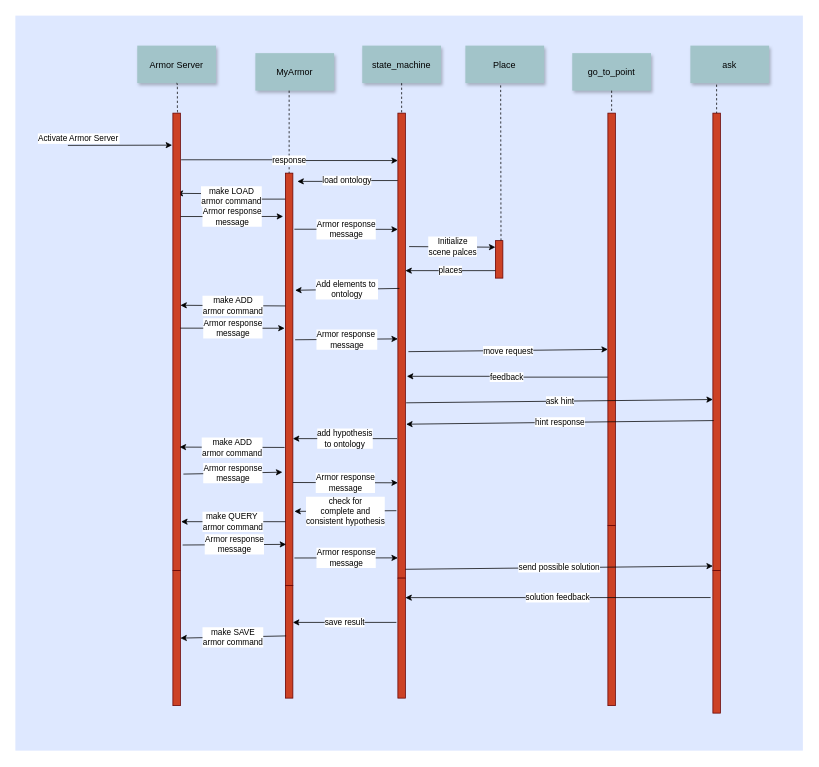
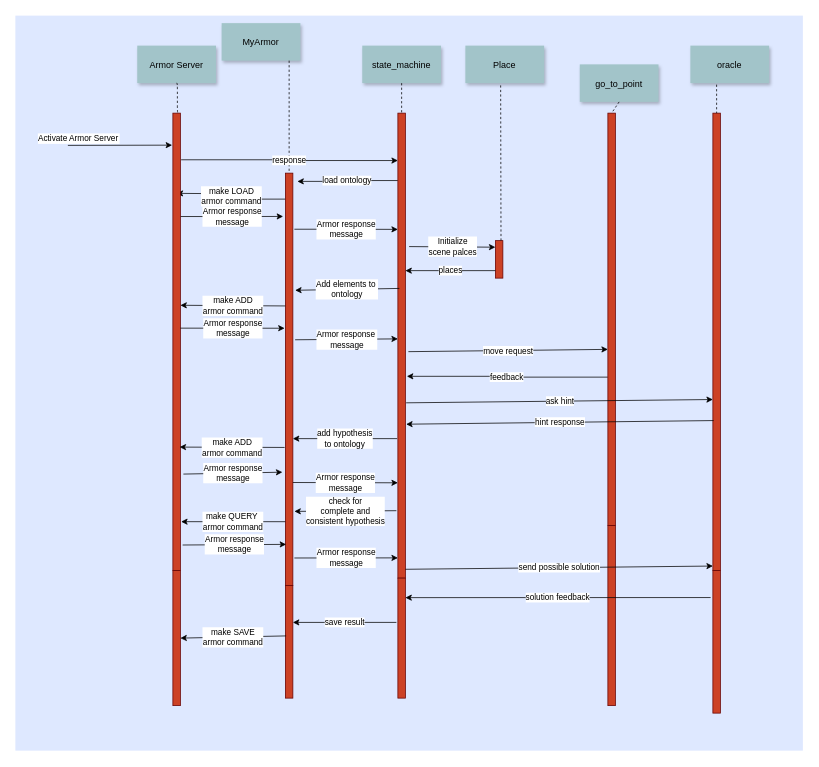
  <mxCell id="0" />
  <mxCell id="1" parent="0" />
  <mxCell id="2" value="" style="fillColor=#DEE8FF;strokeColor=none" parent="1" vertex="1"><mxGeometry x="20" y="20" width="1050" height="980" as="geometry" /></mxCell>
  <mxCell id="3" value="make LOAD &lt;br&gt;armor command" style="edgeStyle=orthogonalEdgeStyle;rounded=0;orthogonalLoop=1;jettySize=auto;html=1;exitX=0;exitY=0.063;exitDx=0;exitDy=0;exitPerimeter=0;" edge="1" parent="1" source="5"><mxGeometry relative="1" as="geometry"><mxPoint x="235" y="257" as="targetPoint" /></mxGeometry></mxCell>
  <mxCell id="4" value="Armor response &lt;br&gt;message" style="edgeStyle=orthogonalEdgeStyle;rounded=0;orthogonalLoop=1;jettySize=auto;html=1;exitX=1.2;exitY=0.136;exitDx=0;exitDy=0;entryX=0;entryY=0.25;entryDx=0;entryDy=0;exitPerimeter=0;" edge="1" parent="1" source="5" target="9"><mxGeometry relative="1" as="geometry" /></mxCell>
  <mxCell id="5" value="" style="fillColor=#CC4125;strokeColor=#660000" parent="1" vertex="1"><mxGeometry x="380" y="230" width="10" height="550" as="geometry" /></mxCell>
  <mxCell id="6" value="Activate Armor Server" style="edgeStyle=none;verticalLabelPosition=top;verticalAlign=bottom;labelPosition=left;align=right;entryX=-0.1;entryY=0.07;entryDx=0;entryDy=0;entryPerimeter=0;" parent="1" edge="1" target="20"><mxGeometry x="110" y="50" width="100" height="100" as="geometry"><mxPoint x="90" y="193" as="sourcePoint" /><mxPoint x="180" y="190" as="targetPoint" /></mxGeometry></mxCell>
- <mxCell id="7" value="MyArmor" style="shadow=1;fillColor=#A2C4C9;strokeColor=none" parent="1" vertex="1"><mxGeometry x="340" y="70" width="105" height="50" as="geometry" /></mxCell>
+ <mxCell id="7" value="MyArmor" style="shadow=1;fillColor=#A2C4C9;strokeColor=none" parent="1" vertex="1"><mxGeometry x="295" y="30" width="105" height="50" as="geometry" /></mxCell>
  <mxCell id="8" value="load ontology" style="edgeStyle=orthogonalEdgeStyle;rounded=0;orthogonalLoop=1;jettySize=auto;html=1;exitX=0;exitY=0.145;exitDx=0;exitDy=0;entryX=1.6;entryY=0.02;entryDx=0;entryDy=0;entryPerimeter=0;exitPerimeter=0;" edge="1" parent="1" source="9" target="5"><mxGeometry relative="1" as="geometry" /></mxCell>
  <mxCell id="9" value="" style="fillColor=#CC4125;strokeColor=#660000" parent="1" vertex="1"><mxGeometry x="530" y="150" width="10" height="620" as="geometry" /></mxCell>
  <mxCell id="10" value="state_machine" style="shadow=1;fillColor=#A2C4C9;strokeColor=none" parent="1" vertex="1"><mxGeometry x="482.5" y="60" width="105" height="50" as="geometry" /></mxCell>
  <mxCell id="11" value="" style="edgeStyle=none;endArrow=none;dashed=1" parent="1" source="10" target="9" edge="1"><mxGeometry x="272.335" y="165" width="100" height="100" as="geometry"><mxPoint x="327.259" y="150" as="sourcePoint" /><mxPoint x="327.576" y="205" as="targetPoint" /></mxGeometry></mxCell>
  <mxCell id="12" value="" style="edgeStyle=elbowEdgeStyle;elbow=horizontal;endArrow=none;dashed=1" parent="1" source="7" target="5" edge="1"><mxGeometry x="230.0" y="310" width="100" height="100" as="geometry"><mxPoint x="210" y="450" as="sourcePoint" /><mxPoint x="310" y="350" as="targetPoint" /></mxGeometry></mxCell>
- <mxCell id="13" value="go_to_point" style="shadow=1;fillColor=#A2C4C9;strokeColor=none" vertex="1" parent="1"><mxGeometry x="762.5" y="70" width="105" height="50" as="geometry" /></mxCell>
+ <mxCell id="13" value="go_to_point" style="shadow=1;fillColor=#A2C4C9;strokeColor=none" vertex="1" parent="1"><mxGeometry x="772.5" y="85" width="105" height="50" as="geometry" /></mxCell>
  <mxCell id="14" value="feedback" style="edgeStyle=orthogonalEdgeStyle;rounded=0;orthogonalLoop=1;jettySize=auto;html=1;exitX=0;exitY=0.64;exitDx=0;exitDy=0;entryX=1.2;entryY=0.566;entryDx=0;entryDy=0;entryPerimeter=0;exitPerimeter=0;" edge="1" parent="1" source="15" target="9"><mxGeometry relative="1" as="geometry" /></mxCell>
  <mxCell id="15" value="" style="fillColor=#CC4125;strokeColor=#660000" vertex="1" parent="1"><mxGeometry x="810" y="150" width="10" height="550" as="geometry" /></mxCell>
  <mxCell id="16" value="" style="edgeStyle=none;endArrow=none;dashed=1;entryX=0.5;entryY=0;entryDx=0;entryDy=0;exitX=0.5;exitY=1;exitDx=0;exitDy=0;" edge="1" parent="1" source="13" target="15"><mxGeometry x="282.335" y="175" width="100" height="100" as="geometry"><mxPoint x="332.716" y="120" as="sourcePoint" /><mxPoint x="333.06" y="160" as="targetPoint" /></mxGeometry></mxCell>
- <mxCell id="17" value="ask" style="shadow=1;fillColor=#A2C4C9;strokeColor=none" vertex="1" parent="1"><mxGeometry x="920" y="60" width="105" height="50" as="geometry" /></mxCell>
+ <mxCell id="17" value="oracle" style="shadow=1;fillColor=#A2C4C9;strokeColor=none" vertex="1" parent="1"><mxGeometry x="920" y="60" width="105" height="50" as="geometry" /></mxCell>
  <mxCell id="18" value="response" style="edgeStyle=orthogonalEdgeStyle;rounded=0;orthogonalLoop=1;jettySize=auto;html=1;exitX=1.1;exitY=0.102;exitDx=0;exitDy=0;entryX=0;entryY=0.102;entryDx=0;entryDy=0;entryPerimeter=0;exitPerimeter=0;" edge="1" parent="1" source="20" target="9"><mxGeometry relative="1" as="geometry" /></mxCell>
  <mxCell id="19" value="Armor response&lt;br&gt;message" style="edgeStyle=orthogonalEdgeStyle;rounded=0;orthogonalLoop=1;jettySize=auto;html=1;exitX=1;exitY=0.226;exitDx=0;exitDy=0;exitPerimeter=0;entryX=-0.3;entryY=0.105;entryDx=0;entryDy=0;entryPerimeter=0;" edge="1" parent="1" source="20" target="5"><mxGeometry relative="1" as="geometry"><mxPoint x="380" y="287" as="targetPoint" /></mxGeometry></mxCell>
  <mxCell id="20" value="" style="fillColor=#CC4125;strokeColor=#660000" vertex="1" parent="1"><mxGeometry x="230" y="150" width="10" height="610" as="geometry" /></mxCell>
  <mxCell id="21" value="Armor Server" style="shadow=1;fillColor=#A2C4C9;strokeColor=none" vertex="1" parent="1"><mxGeometry x="182.5" y="60" width="105" height="50" as="geometry" /></mxCell>
  <mxCell id="22" value="" style="edgeStyle=elbowEdgeStyle;elbow=horizontal;endArrow=none;dashed=1;entryX=0.75;entryY=0;entryDx=0;entryDy=0;exitX=0.5;exitY=1;exitDx=0;exitDy=0;" edge="1" parent="1" source="21" target="20"><mxGeometry x="240.0" y="320" width="100" height="100" as="geometry"><mxPoint x="403" y="130" as="sourcePoint" /><mxPoint x="403" y="160" as="targetPoint" /></mxGeometry></mxCell>
  <mxCell id="23" value="Place" style="shadow=1;fillColor=#A2C4C9;strokeColor=none" vertex="1" parent="1"><mxGeometry x="620" y="60" width="105" height="50" as="geometry" /></mxCell>
  <mxCell id="24" value="" style="fillColor=#CC4125;strokeColor=#660000" vertex="1" parent="1"><mxGeometry x="660" y="320" width="10" height="50" as="geometry" /></mxCell>
  <mxCell id="25" value="Initialize&lt;br&gt;scene palces" style="endArrow=classic;html=1;rounded=0;exitX=1.5;exitY=0.287;exitDx=0;exitDy=0;exitPerimeter=0;entryX=0;entryY=0.175;entryDx=0;entryDy=0;entryPerimeter=0;" edge="1" parent="1" source="9" target="24"><mxGeometry width="50" height="50" relative="1" as="geometry"><mxPoint x="720" y="490" as="sourcePoint" /><mxPoint x="770" y="440" as="targetPoint" /></mxGeometry></mxCell>
  <mxCell id="26" value="places" style="endArrow=classic;html=1;rounded=0;" edge="1" parent="1"><mxGeometry width="50" height="50" relative="1" as="geometry"><mxPoint x="660" y="360" as="sourcePoint" /><mxPoint x="540" y="360" as="targetPoint" /></mxGeometry></mxCell>
  <mxCell id="27" value="" style="edgeStyle=none;endArrow=none;dashed=1;entryX=0.75;entryY=0;entryDx=0;entryDy=0;exitX=0.448;exitY=1.06;exitDx=0;exitDy=0;exitPerimeter=0;" edge="1" parent="1" source="23" target="24"><mxGeometry x="292.335" y="185" width="100" height="100" as="geometry"><mxPoint x="942.5" y="160" as="sourcePoint" /><mxPoint x="865" y="390" as="targetPoint" /></mxGeometry></mxCell>
  <mxCell id="28" value="move request" style="endArrow=classic;html=1;rounded=0;exitX=1.4;exitY=0.513;exitDx=0;exitDy=0;exitPerimeter=0;" edge="1" parent="1" source="9"><mxGeometry width="50" height="50" relative="1" as="geometry"><mxPoint x="720" y="480" as="sourcePoint" /><mxPoint x="810" y="465" as="targetPoint" /></mxGeometry></mxCell>
  <mxCell id="29" value="Add elements to&amp;nbsp;&lt;br&gt;ontology" style="endArrow=classic;html=1;rounded=0;exitX=0.2;exitY=0.377;exitDx=0;exitDy=0;exitPerimeter=0;entryX=1.3;entryY=0.284;entryDx=0;entryDy=0;entryPerimeter=0;" edge="1" parent="1" source="9" target="5"><mxGeometry width="50" height="50" relative="1" as="geometry"><mxPoint x="720" y="480" as="sourcePoint" /><mxPoint x="770" y="430" as="targetPoint" /></mxGeometry></mxCell>
  <mxCell id="30" value="make ADD&lt;br&gt;armor command" style="endArrow=classic;html=1;rounded=0;exitX=0;exitY=0.322;exitDx=0;exitDy=0;exitPerimeter=0;entryX=1;entryY=0.42;entryDx=0;entryDy=0;entryPerimeter=0;" edge="1" parent="1" source="5" target="20"><mxGeometry width="50" height="50" relative="1" as="geometry"><mxPoint x="720" y="470" as="sourcePoint" /><mxPoint x="770" y="420" as="targetPoint" /></mxGeometry></mxCell>
  <mxCell id="31" value="Armor response&lt;br&gt;message" style="endArrow=classic;html=1;rounded=0;exitX=1;exitY=0.47;exitDx=0;exitDy=0;exitPerimeter=0;entryX=-0.1;entryY=0.376;entryDx=0;entryDy=0;entryPerimeter=0;" edge="1" parent="1" source="20" target="5"><mxGeometry width="50" height="50" relative="1" as="geometry"><mxPoint x="720" y="460" as="sourcePoint" /><mxPoint x="770" y="410" as="targetPoint" /><Array as="points" /></mxGeometry></mxCell>
  <mxCell id="32" value="Armor response&amp;nbsp;&lt;br&gt;message" style="endArrow=classic;html=1;rounded=0;exitX=1.3;exitY=0.404;exitDx=0;exitDy=0;exitPerimeter=0;" edge="1" parent="1" source="5"><mxGeometry width="50" height="50" relative="1" as="geometry"><mxPoint x="720" y="460" as="sourcePoint" /><mxPoint x="530" y="451" as="targetPoint" /></mxGeometry></mxCell>
  <mxCell id="33" value="" style="fillColor=#CC4125;strokeColor=#660000" vertex="1" parent="1"><mxGeometry x="950" y="150" width="10" height="610" as="geometry" /></mxCell>
  <mxCell id="34" value="ask hint" style="endArrow=classic;html=1;rounded=0;exitX=1.1;exitY=0.623;exitDx=0;exitDy=0;exitPerimeter=0;entryX=0;entryY=0.626;entryDx=0;entryDy=0;entryPerimeter=0;" edge="1" parent="1" source="9" target="33"><mxGeometry width="50" height="50" relative="1" as="geometry"><mxPoint x="720" y="450" as="sourcePoint" /><mxPoint x="770" y="400" as="targetPoint" /></mxGeometry></mxCell>
  <mxCell id="35" value="hint response" style="endArrow=classic;html=1;rounded=0;exitX=0.1;exitY=0.672;exitDx=0;exitDy=0;exitPerimeter=0;entryX=1.1;entryY=0.669;entryDx=0;entryDy=0;entryPerimeter=0;" edge="1" parent="1" source="33" target="9"><mxGeometry width="50" height="50" relative="1" as="geometry"><mxPoint x="720" y="450" as="sourcePoint" /><mxPoint x="540" y="560" as="targetPoint" /></mxGeometry></mxCell>
  <mxCell id="36" value="" style="edgeStyle=none;endArrow=none;dashed=1;entryX=0.5;entryY=0;entryDx=0;entryDy=0;exitX=0.333;exitY=1.04;exitDx=0;exitDy=0;exitPerimeter=0;" edge="1" parent="1" source="17" target="33"><mxGeometry x="292.335" y="185" width="100" height="100" as="geometry"><mxPoint x="825" y="130" as="sourcePoint" /><mxPoint x="825" y="160" as="targetPoint" /></mxGeometry></mxCell>
  <mxCell id="37" value="add hypothesis&lt;br&gt;to ontology" style="endArrow=classic;html=1;rounded=0;exitX=-0.1;exitY=0.7;exitDx=0;exitDy=0;exitPerimeter=0;" edge="1" parent="1" source="9"><mxGeometry width="50" height="50" relative="1" as="geometry"><mxPoint x="720" y="450" as="sourcePoint" /><mxPoint x="390" y="584" as="targetPoint" /></mxGeometry></mxCell>
  <mxCell id="38" value="make ADD&lt;br&gt;armor command" style="endArrow=classic;html=1;rounded=0;exitX=-0.1;exitY=0.665;exitDx=0;exitDy=0;exitPerimeter=0;entryX=0.9;entryY=0.73;entryDx=0;entryDy=0;entryPerimeter=0;" edge="1" parent="1" source="5" target="20"><mxGeometry width="50" height="50" relative="1" as="geometry"><mxPoint x="720" y="440" as="sourcePoint" /><mxPoint x="770" y="390" as="targetPoint" /></mxGeometry></mxCell>
  <mxCell id="39" value="Armor response&lt;br&gt;message" style="endArrow=classic;html=1;rounded=0;exitX=1.4;exitY=0.789;exitDx=0;exitDy=0;exitPerimeter=0;entryX=-0.4;entryY=0.725;entryDx=0;entryDy=0;entryPerimeter=0;" edge="1" parent="1" source="20" target="5"><mxGeometry width="50" height="50" relative="1" as="geometry"><mxPoint x="720" y="440" as="sourcePoint" /><mxPoint x="380" y="624" as="targetPoint" /></mxGeometry></mxCell>
  <mxCell id="40" value="Armor response&lt;br&gt;message" style="endArrow=classic;html=1;rounded=0;exitX=1;exitY=0.75;exitDx=0;exitDy=0;entryX=0;entryY=0.795;entryDx=0;entryDy=0;entryPerimeter=0;" edge="1" parent="1" source="5" target="9"><mxGeometry width="50" height="50" relative="1" as="geometry"><mxPoint x="720" y="430" as="sourcePoint" /><mxPoint x="770" y="380" as="targetPoint" /></mxGeometry></mxCell>
  <mxCell id="41" value="check for&lt;br&gt;complete and&lt;br&gt;consistent hypothesis" style="endArrow=classic;html=1;rounded=0;exitX=-0.2;exitY=0.855;exitDx=0;exitDy=0;exitPerimeter=0;entryX=1.2;entryY=0.82;entryDx=0;entryDy=0;entryPerimeter=0;" edge="1" parent="1" source="9" target="5"><mxGeometry width="50" height="50" relative="1" as="geometry"><mxPoint x="720" y="480" as="sourcePoint" /><mxPoint x="770" y="430" as="targetPoint" /></mxGeometry></mxCell>
  <mxCell id="42" value="make QUERY&amp;nbsp;&lt;br&gt;armor command" style="endArrow=classic;html=1;rounded=0;exitX=0;exitY=0.845;exitDx=0;exitDy=0;exitPerimeter=0;entryX=1.1;entryY=0.893;entryDx=0;entryDy=0;entryPerimeter=0;" edge="1" parent="1" source="5" target="20"><mxGeometry width="50" height="50" relative="1" as="geometry"><mxPoint x="720" y="470" as="sourcePoint" /><mxPoint x="770" y="420" as="targetPoint" /></mxGeometry></mxCell>
  <mxCell id="43" value="Armor response&lt;br&gt;message" style="endArrow=classic;html=1;rounded=0;exitX=1.3;exitY=0.944;exitDx=0;exitDy=0;exitPerimeter=0;entryX=0.1;entryY=0.9;entryDx=0;entryDy=0;entryPerimeter=0;" edge="1" parent="1" source="20" target="5"><mxGeometry width="50" height="50" relative="1" as="geometry"><mxPoint x="720" y="460" as="sourcePoint" /><mxPoint x="770" y="410" as="targetPoint" /></mxGeometry></mxCell>
  <mxCell id="44" value="" style="fillColor=#CC4125;strokeColor=#660000" vertex="1" parent="1"><mxGeometry x="230" y="760" width="10" height="180" as="geometry" /></mxCell>
  <mxCell id="45" value="" style="fillColor=#CC4125;strokeColor=#660000" vertex="1" parent="1"><mxGeometry x="380" y="780" width="10" height="150" as="geometry" /></mxCell>
  <mxCell id="46" value="" style="fillColor=#CC4125;strokeColor=#660000" vertex="1" parent="1"><mxGeometry x="530" y="770" width="10" height="160" as="geometry" /></mxCell>
  <mxCell id="47" value="" style="fillColor=#CC4125;strokeColor=#660000" vertex="1" parent="1"><mxGeometry x="810" y="700" width="10" height="240" as="geometry" /></mxCell>
  <mxCell id="48" value="" style="fillColor=#CC4125;strokeColor=#660000" vertex="1" parent="1"><mxGeometry x="950" y="760" width="10" height="190" as="geometry" /></mxCell>
  <mxCell id="49" value="Armor response&lt;br&gt;message" style="endArrow=classic;html=1;rounded=0;exitX=1.2;exitY=0.933;exitDx=0;exitDy=0;exitPerimeter=0;" edge="1" parent="1" source="5"><mxGeometry width="50" height="50" relative="1" as="geometry"><mxPoint x="720" y="730" as="sourcePoint" /><mxPoint x="530" y="743" as="targetPoint" /></mxGeometry></mxCell>
  <mxCell id="50" value="send possible solution" style="endArrow=classic;html=1;rounded=0;exitX=1;exitY=0.981;exitDx=0;exitDy=0;exitPerimeter=0;entryX=0;entryY=0.99;entryDx=0;entryDy=0;entryPerimeter=0;" edge="1" parent="1" source="9" target="33"><mxGeometry width="50" height="50" relative="1" as="geometry"><mxPoint x="720" y="610" as="sourcePoint" /><mxPoint x="955" y="758" as="targetPoint" /></mxGeometry></mxCell>
  <mxCell id="51" value="solution feedback" style="endArrow=classic;html=1;rounded=0;exitX=-0.3;exitY=0.189;exitDx=0;exitDy=0;exitPerimeter=0;" edge="1" parent="1" source="48"><mxGeometry width="50" height="50" relative="1" as="geometry"><mxPoint x="720" y="610" as="sourcePoint" /><mxPoint x="540" y="796" as="targetPoint" /></mxGeometry></mxCell>
  <mxCell id="52" value="save result" style="endArrow=classic;html=1;rounded=0;exitX=-0.2;exitY=0.369;exitDx=0;exitDy=0;exitPerimeter=0;entryX=1;entryY=0.327;entryDx=0;entryDy=0;entryPerimeter=0;" edge="1" parent="1" source="46" target="45"><mxGeometry width="50" height="50" relative="1" as="geometry"><mxPoint x="720" y="610" as="sourcePoint" /><mxPoint x="770" y="560" as="targetPoint" /></mxGeometry></mxCell>
  <mxCell id="53" value="make SAVE&lt;br&gt;armor command" style="endArrow=classic;html=1;rounded=0;exitX=0.1;exitY=0.447;exitDx=0;exitDy=0;exitPerimeter=0;entryX=1;entryY=0.5;entryDx=0;entryDy=0;" edge="1" parent="1" source="45" target="44"><mxGeometry width="50" height="50" relative="1" as="geometry"><mxPoint x="720" y="610" as="sourcePoint" /><mxPoint x="770" y="560" as="targetPoint" /></mxGeometry></mxCell>
